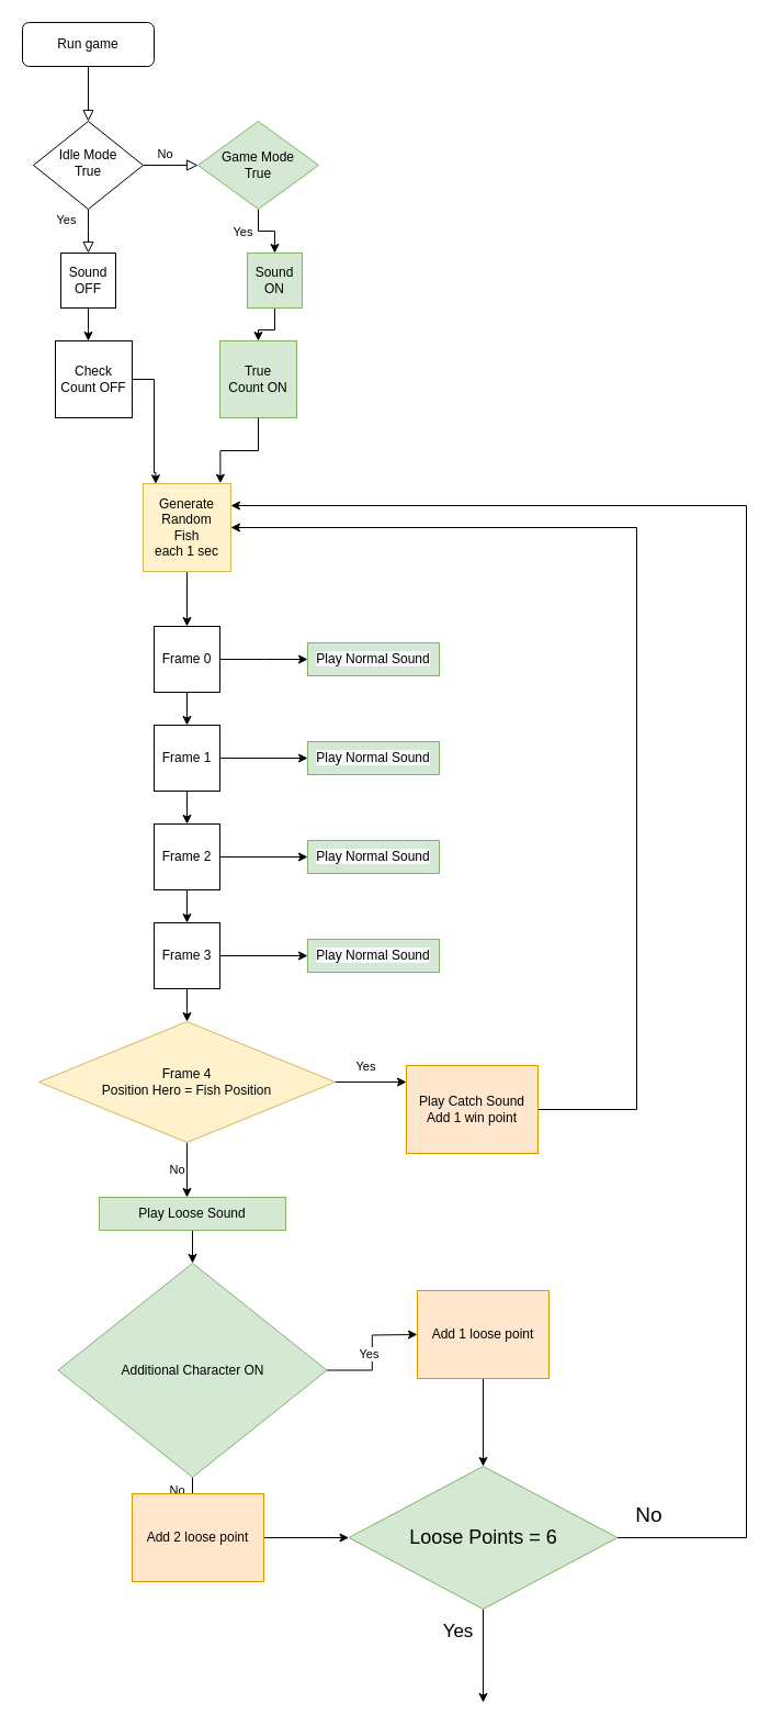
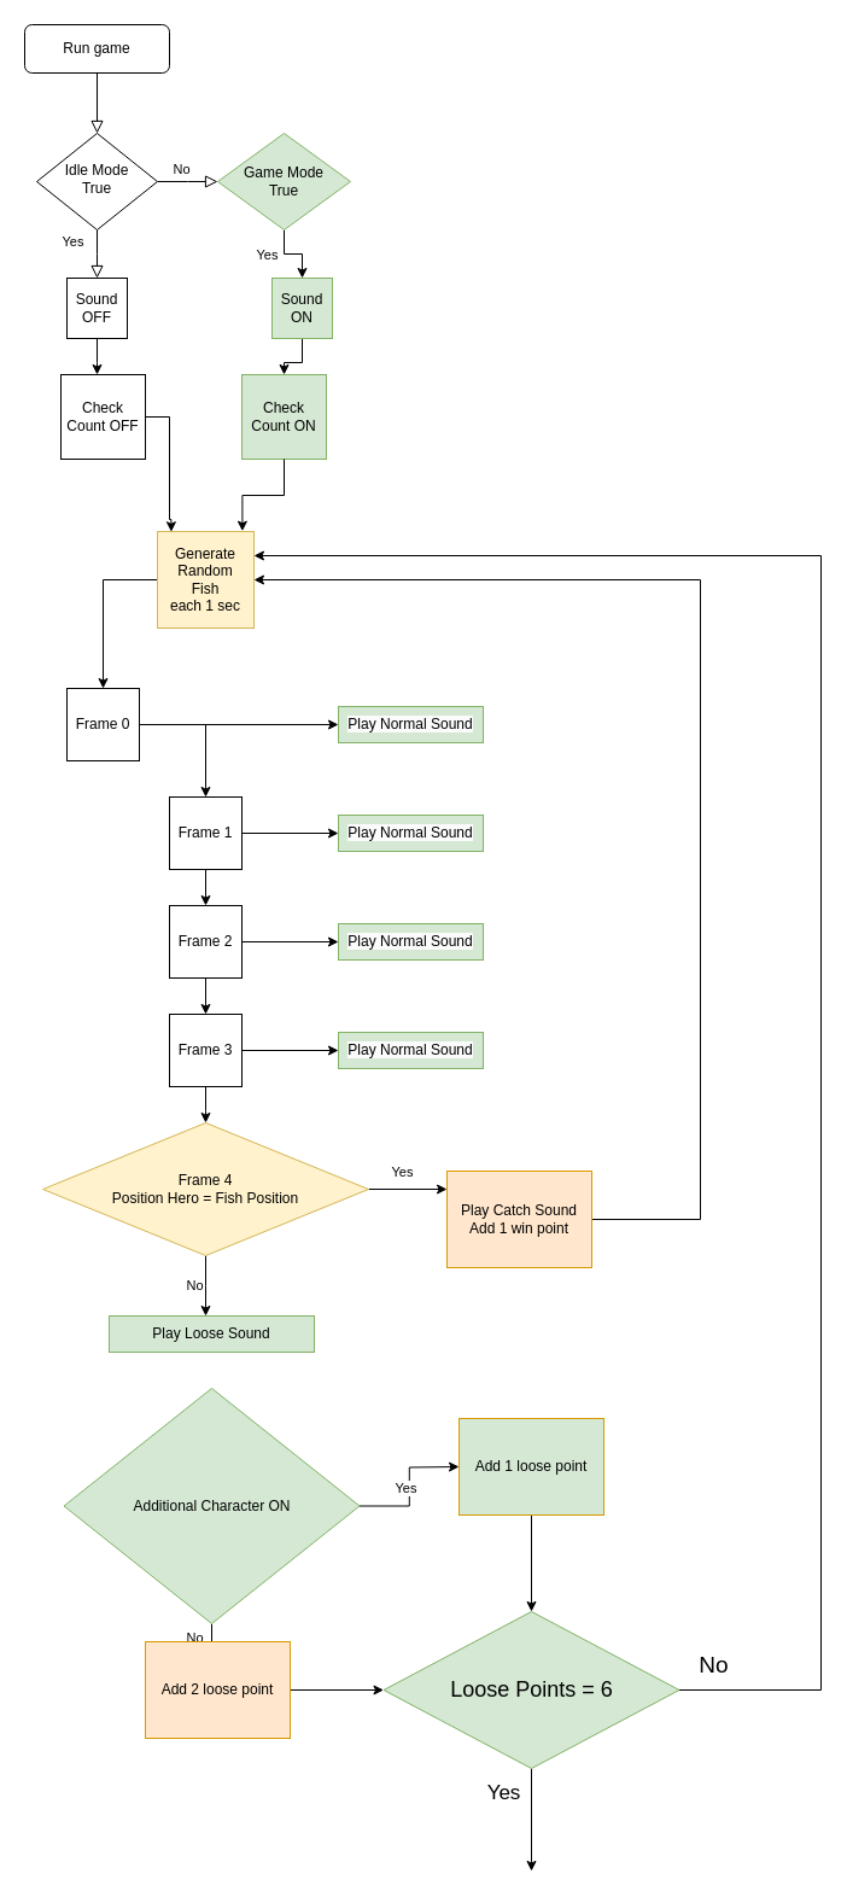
  <mxCell id="0" />
  <mxCell id="1" parent="0" />
  <mxCell id="2" value="" style="rounded=0;html=1;jettySize=auto;orthogonalLoop=1;fontSize=11;endArrow=block;endFill=0;endSize=8;strokeWidth=1;shadow=0;labelBackgroundColor=none;edgeStyle=orthogonalEdgeStyle;" parent="1" source="3" target="6" edge="1"><mxGeometry relative="1" as="geometry" /></mxCell>
  <mxCell id="3" value="Run game" style="rounded=1;whiteSpace=wrap;html=1;fontSize=12;glass=0;strokeWidth=1;shadow=0;" parent="1" vertex="1"><mxGeometry x="20" y="20" width="120" height="40" as="geometry" /></mxCell>
  <mxCell id="4" value="Yes" style="rounded=0;html=1;jettySize=auto;orthogonalLoop=1;fontSize=11;endArrow=block;endFill=0;endSize=8;strokeWidth=1;shadow=0;labelBackgroundColor=none;edgeStyle=orthogonalEdgeStyle;" parent="1" source="6" edge="1"><mxGeometry x="-0.506" y="-20" relative="1" as="geometry"><mxPoint as="offset" /><mxPoint x="80" y="230" as="targetPoint" /></mxGeometry></mxCell>
  <mxCell id="5" value="No" style="edgeStyle=orthogonalEdgeStyle;rounded=0;html=1;jettySize=auto;orthogonalLoop=1;fontSize=11;endArrow=block;endFill=0;endSize=8;strokeWidth=1;shadow=0;labelBackgroundColor=none;" parent="1" source="6" edge="1"><mxGeometry x="-0.207" y="10" relative="1" as="geometry"><mxPoint as="offset" /><mxPoint x="180" y="150" as="targetPoint" /></mxGeometry></mxCell>
  <mxCell id="6" value="Idle Mode&lt;br&gt;True" style="rhombus;whiteSpace=wrap;html=1;shadow=0;fontFamily=Helvetica;fontSize=12;align=center;strokeWidth=1;spacing=6;spacingTop=-4;" parent="1" vertex="1"><mxGeometry x="30" y="110" width="100" height="80" as="geometry" /></mxCell>
  <mxCell id="7" style="edgeStyle=orthogonalEdgeStyle;rounded=0;orthogonalLoop=1;jettySize=auto;html=1;" edge="1" parent="1" source="9" target="15"><mxGeometry relative="1" as="geometry"><mxPoint x="235" y="220" as="targetPoint" /></mxGeometry></mxCell>
  <mxCell id="8" value="Yes" style="edgeLabel;html=1;align=center;verticalAlign=middle;resizable=0;points=[];" vertex="1" connectable="0" parent="7"><mxGeometry x="-0.28" relative="1" as="geometry"><mxPoint x="-15" as="offset" /></mxGeometry></mxCell>
  <mxCell id="9" value="Game Mode&lt;br&gt;True" style="rhombus;whiteSpace=wrap;html=1;fillColor=#d5e8d4;strokeColor=#82b366;" vertex="1" parent="1"><mxGeometry x="180" y="110" width="110" height="80" as="geometry" /></mxCell>
  <mxCell id="10" style="edgeStyle=orthogonalEdgeStyle;rounded=0;orthogonalLoop=1;jettySize=auto;html=1;entryX=0.5;entryY=0;entryDx=0;entryDy=0;" edge="1" parent="1" source="11" target="22"><mxGeometry relative="1" as="geometry" /></mxCell>
  <mxCell id="11" value="Generate&lt;br&gt;Random&lt;br&gt;Fish&lt;br&gt;each 1 sec" style="whiteSpace=wrap;html=1;aspect=fixed;fillColor=#fff2cc;strokeColor=#d6b656;" vertex="1" parent="1"><mxGeometry x="130" y="440" width="80" height="80" as="geometry" /></mxCell>
  <mxCell id="12" style="edgeStyle=orthogonalEdgeStyle;rounded=0;orthogonalLoop=1;jettySize=auto;html=1;" edge="1" parent="1" source="13"><mxGeometry relative="1" as="geometry"><mxPoint x="80" y="310" as="targetPoint" /></mxGeometry></mxCell>
  <mxCell id="13" value="Sound&lt;br&gt;OFF" style="whiteSpace=wrap;html=1;aspect=fixed;" vertex="1" parent="1"><mxGeometry x="55" y="230" width="50" height="50" as="geometry" /></mxCell>
  <mxCell id="14" style="edgeStyle=orthogonalEdgeStyle;rounded=0;orthogonalLoop=1;jettySize=auto;html=1;entryX=0.5;entryY=0;entryDx=0;entryDy=0;" edge="1" parent="1" source="15" target="17"><mxGeometry relative="1" as="geometry" /></mxCell>
  <mxCell id="15" value="Sound&lt;br&gt;ON" style="whiteSpace=wrap;html=1;aspect=fixed;fillColor=#d5e8d4;strokeColor=#82b366;" vertex="1" parent="1"><mxGeometry x="225" y="230" width="50" height="50" as="geometry" /></mxCell>
  <mxCell id="16" value="Check&lt;br&gt;Count OFF" style="whiteSpace=wrap;html=1;aspect=fixed;" vertex="1" parent="1"><mxGeometry x="50" y="310" width="70" height="70" as="geometry" /></mxCell>
- <mxCell id="17" value="True&lt;br&gt;Count ON" style="whiteSpace=wrap;html=1;aspect=fixed;fillColor=#d5e8d4;strokeColor=#82b366;" vertex="1" parent="1"><mxGeometry x="200" y="310" width="70" height="70" as="geometry" /></mxCell>
+ <mxCell id="17" value="Check&lt;br&gt;Count ON" style="whiteSpace=wrap;html=1;aspect=fixed;fillColor=#d5e8d4;strokeColor=#82b366;" vertex="1" parent="1"><mxGeometry x="200" y="310" width="70" height="70" as="geometry" /></mxCell>
  <mxCell id="18" style="edgeStyle=orthogonalEdgeStyle;rounded=0;orthogonalLoop=1;jettySize=auto;html=1;entryX=0.143;entryY=0.003;entryDx=0;entryDy=0;entryPerimeter=0;" edge="1" parent="1" source="16" target="11"><mxGeometry relative="1" as="geometry"><Array as="points"><mxPoint x="140" y="345" /><mxPoint x="140" y="430" /><mxPoint x="141" y="430" /></Array></mxGeometry></mxCell>
  <mxCell id="19" style="edgeStyle=orthogonalEdgeStyle;rounded=0;orthogonalLoop=1;jettySize=auto;html=1;entryX=0.88;entryY=-0.004;entryDx=0;entryDy=0;entryPerimeter=0;" edge="1" parent="1" source="17" target="11"><mxGeometry relative="1" as="geometry" /></mxCell>
  <mxCell id="20" style="edgeStyle=orthogonalEdgeStyle;rounded=0;orthogonalLoop=1;jettySize=auto;html=1;entryX=0.5;entryY=0;entryDx=0;entryDy=0;" edge="1" parent="1" source="22" target="24"><mxGeometry relative="1" as="geometry" /></mxCell>
  <mxCell id="21" style="edgeStyle=orthogonalEdgeStyle;rounded=0;orthogonalLoop=1;jettySize=auto;html=1;" edge="1" parent="1" source="22"><mxGeometry relative="1" as="geometry"><mxPoint x="280" y="600" as="targetPoint" /></mxGeometry></mxCell>
- <mxCell id="22" value="Frame 0" style="whiteSpace=wrap;html=1;aspect=fixed;" vertex="1" parent="1"><mxGeometry x="140" y="570" width="60" height="60" as="geometry" /></mxCell>
+ <mxCell id="22" value="Frame 0" style="whiteSpace=wrap;html=1;aspect=fixed;" vertex="1" parent="1"><mxGeometry x="55" y="570" width="60" height="60" as="geometry" /></mxCell>
  <mxCell id="23" style="edgeStyle=orthogonalEdgeStyle;rounded=0;orthogonalLoop=1;jettySize=auto;html=1;entryX=0.5;entryY=0;entryDx=0;entryDy=0;" edge="1" parent="1" source="24" target="26"><mxGeometry relative="1" as="geometry" /></mxCell>
  <mxCell id="24" value="Frame 1" style="whiteSpace=wrap;html=1;aspect=fixed;" vertex="1" parent="1"><mxGeometry x="140" y="660" width="60" height="60" as="geometry" /></mxCell>
  <mxCell id="25" style="edgeStyle=orthogonalEdgeStyle;rounded=0;orthogonalLoop=1;jettySize=auto;html=1;entryX=0.5;entryY=0;entryDx=0;entryDy=0;" edge="1" parent="1" source="26" target="27"><mxGeometry relative="1" as="geometry" /></mxCell>
  <mxCell id="26" value="Frame 2" style="whiteSpace=wrap;html=1;aspect=fixed;" vertex="1" parent="1"><mxGeometry x="140" y="750" width="60" height="60" as="geometry" /></mxCell>
  <mxCell id="27" value="Frame 3" style="whiteSpace=wrap;html=1;aspect=fixed;" vertex="1" parent="1"><mxGeometry x="140" y="840" width="60" height="60" as="geometry" /></mxCell>
  <mxCell id="28" style="edgeStyle=orthogonalEdgeStyle;rounded=0;orthogonalLoop=1;jettySize=auto;html=1;entryX=0.5;entryY=0;entryDx=0;entryDy=0;" edge="1" parent="1" source="27"><mxGeometry relative="1" as="geometry"><mxPoint x="170" y="930" as="targetPoint" /></mxGeometry></mxCell>
  <mxCell id="29" style="edgeStyle=orthogonalEdgeStyle;rounded=0;orthogonalLoop=1;jettySize=auto;html=1;" edge="1" parent="1" source="33"><mxGeometry relative="1" as="geometry"><mxPoint x="370" y="985" as="targetPoint" /></mxGeometry></mxCell>
  <mxCell id="30" value="Yes" style="edgeLabel;html=1;align=center;verticalAlign=middle;resizable=0;points=[];" vertex="1" connectable="0" parent="29"><mxGeometry x="-0.161" y="-1" relative="1" as="geometry"><mxPoint y="-16" as="offset" /></mxGeometry></mxCell>
  <mxCell id="31" style="edgeStyle=orthogonalEdgeStyle;rounded=0;orthogonalLoop=1;jettySize=auto;html=1;" edge="1" parent="1" source="33"><mxGeometry relative="1" as="geometry"><mxPoint x="170" y="1090" as="targetPoint" /></mxGeometry></mxCell>
  <mxCell id="32" value="No" style="edgeLabel;html=1;align=center;verticalAlign=middle;resizable=0;points=[];" vertex="1" connectable="0" parent="31"><mxGeometry x="-0.056" y="1" relative="1" as="geometry"><mxPoint x="-11" as="offset" /></mxGeometry></mxCell>
  <mxCell id="33" value="Frame 4&lt;br&gt;Position Hero = Fish Position" style="rhombus;whiteSpace=wrap;html=1;fillColor=#fff2cc;strokeColor=#d6b656;" vertex="1" parent="1"><mxGeometry x="35" y="930" width="270" height="110" as="geometry" /></mxCell>
  <mxCell id="34" value="&lt;span style=&quot;color: rgb(0, 0, 0); font-family: Helvetica; font-size: 12px; font-style: normal; font-variant-ligatures: normal; font-variant-caps: normal; font-weight: 400; letter-spacing: normal; orphans: 2; text-align: center; text-indent: 0px; text-transform: none; widows: 2; word-spacing: 0px; -webkit-text-stroke-width: 0px; background-color: rgb(251, 251, 251); text-decoration-thickness: initial; text-decoration-style: initial; text-decoration-color: initial; float: none; display: inline !important;&quot;&gt;Play Normal&amp;nbsp;&lt;/span&gt;&lt;span style=&quot;color: rgb(0, 0, 0); font-family: Helvetica; font-size: 12px; font-style: normal; font-variant-ligatures: normal; font-variant-caps: normal; font-weight: 400; letter-spacing: normal; orphans: 2; text-align: center; text-indent: 0px; text-transform: none; widows: 2; word-spacing: 0px; -webkit-text-stroke-width: 0px; background-color: rgb(251, 251, 251); text-decoration-thickness: initial; text-decoration-style: initial; text-decoration-color: initial; float: none; display: inline !important;&quot;&gt;Sound&lt;/span&gt;" style="rounded=0;whiteSpace=wrap;html=1;fillColor=#d5e8d4;strokeColor=#82b366;" vertex="1" parent="1"><mxGeometry x="280" y="585" width="120" height="30" as="geometry" /></mxCell>
  <mxCell id="35" style="edgeStyle=orthogonalEdgeStyle;rounded=0;orthogonalLoop=1;jettySize=auto;html=1;" edge="1" parent="1"><mxGeometry relative="1" as="geometry"><mxPoint x="280" y="690" as="targetPoint" /><mxPoint x="200" y="690" as="sourcePoint" /></mxGeometry></mxCell>
  <mxCell id="36" value="&lt;span style=&quot;color: rgb(0, 0, 0); font-family: Helvetica; font-size: 12px; font-style: normal; font-variant-ligatures: normal; font-variant-caps: normal; font-weight: 400; letter-spacing: normal; orphans: 2; text-align: center; text-indent: 0px; text-transform: none; widows: 2; word-spacing: 0px; -webkit-text-stroke-width: 0px; background-color: rgb(251, 251, 251); text-decoration-thickness: initial; text-decoration-style: initial; text-decoration-color: initial; float: none; display: inline !important;&quot;&gt;Play Normal&amp;nbsp;&lt;/span&gt;&lt;span style=&quot;color: rgb(0, 0, 0); font-family: Helvetica; font-size: 12px; font-style: normal; font-variant-ligatures: normal; font-variant-caps: normal; font-weight: 400; letter-spacing: normal; orphans: 2; text-align: center; text-indent: 0px; text-transform: none; widows: 2; word-spacing: 0px; -webkit-text-stroke-width: 0px; background-color: rgb(251, 251, 251); text-decoration-thickness: initial; text-decoration-style: initial; text-decoration-color: initial; float: none; display: inline !important;&quot;&gt;Sound&lt;/span&gt;" style="rounded=0;whiteSpace=wrap;html=1;fillColor=#D5E8D4;strokeColor=#82b366;" vertex="1" parent="1"><mxGeometry x="280" y="675" width="120" height="30" as="geometry" /></mxCell>
  <mxCell id="37" style="edgeStyle=orthogonalEdgeStyle;rounded=0;orthogonalLoop=1;jettySize=auto;html=1;" edge="1" parent="1"><mxGeometry relative="1" as="geometry"><mxPoint x="280" y="780" as="targetPoint" /><mxPoint x="200" y="780" as="sourcePoint" /></mxGeometry></mxCell>
  <mxCell id="38" value="&lt;span style=&quot;color: rgb(0, 0, 0); font-family: Helvetica; font-size: 12px; font-style: normal; font-variant-ligatures: normal; font-variant-caps: normal; font-weight: 400; letter-spacing: normal; orphans: 2; text-align: center; text-indent: 0px; text-transform: none; widows: 2; word-spacing: 0px; -webkit-text-stroke-width: 0px; background-color: rgb(251, 251, 251); text-decoration-thickness: initial; text-decoration-style: initial; text-decoration-color: initial; float: none; display: inline !important;&quot;&gt;Play Normal&amp;nbsp;&lt;/span&gt;&lt;span style=&quot;color: rgb(0, 0, 0); font-family: Helvetica; font-size: 12px; font-style: normal; font-variant-ligatures: normal; font-variant-caps: normal; font-weight: 400; letter-spacing: normal; orphans: 2; text-align: center; text-indent: 0px; text-transform: none; widows: 2; word-spacing: 0px; -webkit-text-stroke-width: 0px; background-color: rgb(251, 251, 251); text-decoration-thickness: initial; text-decoration-style: initial; text-decoration-color: initial; float: none; display: inline !important;&quot;&gt;Sound&lt;/span&gt;" style="rounded=0;whiteSpace=wrap;html=1;fillColor=#d5e8d4;strokeColor=#82b366;" vertex="1" parent="1"><mxGeometry x="280" y="765" width="120" height="30" as="geometry" /></mxCell>
  <mxCell id="39" style="edgeStyle=orthogonalEdgeStyle;rounded=0;orthogonalLoop=1;jettySize=auto;html=1;" edge="1" parent="1"><mxGeometry relative="1" as="geometry"><mxPoint x="280" y="870" as="targetPoint" /><mxPoint x="200" y="870" as="sourcePoint" /></mxGeometry></mxCell>
  <mxCell id="40" value="&lt;span style=&quot;color: rgb(0, 0, 0); font-family: Helvetica; font-size: 12px; font-style: normal; font-variant-ligatures: normal; font-variant-caps: normal; font-weight: 400; letter-spacing: normal; orphans: 2; text-align: center; text-indent: 0px; text-transform: none; widows: 2; word-spacing: 0px; -webkit-text-stroke-width: 0px; background-color: rgb(251, 251, 251); text-decoration-thickness: initial; text-decoration-style: initial; text-decoration-color: initial; float: none; display: inline !important;&quot;&gt;Play Normal&amp;nbsp;&lt;/span&gt;&lt;span style=&quot;color: rgb(0, 0, 0); font-family: Helvetica; font-size: 12px; font-style: normal; font-variant-ligatures: normal; font-variant-caps: normal; font-weight: 400; letter-spacing: normal; orphans: 2; text-align: center; text-indent: 0px; text-transform: none; widows: 2; word-spacing: 0px; -webkit-text-stroke-width: 0px; background-color: rgb(251, 251, 251); text-decoration-thickness: initial; text-decoration-style: initial; text-decoration-color: initial; float: none; display: inline !important;&quot;&gt;Sound&lt;/span&gt;" style="rounded=0;whiteSpace=wrap;html=1;fillColor=#d5e8d4;strokeColor=#82b366;" vertex="1" parent="1"><mxGeometry x="280" y="855" width="120" height="30" as="geometry" /></mxCell>
  <mxCell id="41" style="edgeStyle=orthogonalEdgeStyle;rounded=0;orthogonalLoop=1;jettySize=auto;html=1;entryX=1;entryY=0.5;entryDx=0;entryDy=0;" edge="1" parent="1" source="42" target="11"><mxGeometry relative="1" as="geometry"><Array as="points"><mxPoint x="580" y="1010" /><mxPoint x="580" y="480" /></Array></mxGeometry></mxCell>
  <mxCell id="42" value="Play Catch Sound&lt;br&gt;Add 1 win point" style="rounded=0;whiteSpace=wrap;html=1;fillColor=#ffe6cc;strokeColor=#d79b00;" vertex="1" parent="1"><mxGeometry x="370" y="970" width="120" height="80" as="geometry" /></mxCell>
- <mxCell id="43" style="edgeStyle=orthogonalEdgeStyle;rounded=0;orthogonalLoop=1;jettySize=auto;html=1;entryX=0.5;entryY=0;entryDx=0;entryDy=0;" edge="1" parent="1" source="44" target="49"><mxGeometry relative="1" as="geometry" /></mxCell>
  <mxCell id="44" value="Play Loose Sound" style="rounded=0;whiteSpace=wrap;html=1;fillColor=#d5e8d4;strokeColor=#82b366;" vertex="1" parent="1"><mxGeometry x="90" y="1090" width="170" height="30" as="geometry" /></mxCell>
  <mxCell id="45" style="edgeStyle=orthogonalEdgeStyle;rounded=0;orthogonalLoop=1;jettySize=auto;html=1;" edge="1" parent="1" source="49"><mxGeometry relative="1" as="geometry"><mxPoint x="175" y="1360" as="targetPoint" /></mxGeometry></mxCell>
  <mxCell id="46" value="No" style="edgeLabel;html=1;align=center;verticalAlign=middle;resizable=0;points=[];" vertex="1" connectable="0" parent="45"><mxGeometry x="-0.11" y="-2" relative="1" as="geometry"><mxPoint x="-13" as="offset" /></mxGeometry></mxCell>
  <mxCell id="47" style="edgeStyle=orthogonalEdgeStyle;rounded=0;orthogonalLoop=1;jettySize=auto;html=1;" edge="1" parent="1" source="49"><mxGeometry relative="1" as="geometry"><mxPoint x="380" y="1215" as="targetPoint" /></mxGeometry></mxCell>
  <mxCell id="48" value="Yes" style="edgeLabel;html=1;align=center;verticalAlign=middle;resizable=0;points=[];" vertex="1" connectable="0" parent="47"><mxGeometry x="-0.343" relative="1" as="geometry"><mxPoint y="-15" as="offset" /></mxGeometry></mxCell>
  <mxCell id="49" value="Additional Character ON" style="rhombus;whiteSpace=wrap;html=1;fillColor=#d5e8d4;strokeColor=#82b366;" vertex="1" parent="1"><mxGeometry x="52.5" y="1150" width="245" height="195" as="geometry" /></mxCell>
  <mxCell id="50" style="edgeStyle=orthogonalEdgeStyle;rounded=0;orthogonalLoop=1;jettySize=auto;html=1;entryX=0.5;entryY=0;entryDx=0;entryDy=0;" edge="1" parent="1" source="51" target="58"><mxGeometry relative="1" as="geometry" /></mxCell>
- <mxCell id="51" value="Add 1 loose point" style="rounded=0;whiteSpace=wrap;html=1;fillColor=#ffe6cc;strokeColor=#d79b00;" vertex="1" parent="1"><mxGeometry x="380" y="1175" width="120" height="80" as="geometry" /></mxCell>
+ <mxCell id="51" value="Add 1 loose point" style="rounded=0;whiteSpace=wrap;html=1;fillColor=#d5e8d4;strokeColor=#d79b00;" vertex="1" parent="1"><mxGeometry x="380" y="1175" width="120" height="80" as="geometry" /></mxCell>
  <mxCell id="52" style="edgeStyle=orthogonalEdgeStyle;rounded=0;orthogonalLoop=1;jettySize=auto;html=1;entryX=0;entryY=0.5;entryDx=0;entryDy=0;" edge="1" parent="1" source="53" target="58"><mxGeometry relative="1" as="geometry" /></mxCell>
  <mxCell id="53" value="Add 2 loose point" style="rounded=0;whiteSpace=wrap;html=1;fillColor=#ffe6cc;strokeColor=#d79b00;" vertex="1" parent="1"><mxGeometry x="120" y="1360" width="120" height="80" as="geometry" /></mxCell>
  <mxCell id="54" style="edgeStyle=orthogonalEdgeStyle;rounded=0;orthogonalLoop=1;jettySize=auto;html=1;entryX=1;entryY=0.25;entryDx=0;entryDy=0;" edge="1" parent="1" source="58" target="11"><mxGeometry relative="1" as="geometry"><mxPoint x="630" y="1400" as="targetPoint" /><Array as="points"><mxPoint x="680" y="1400" /><mxPoint x="680" y="460" /></Array></mxGeometry></mxCell>
  <mxCell id="55" value="No" style="edgeLabel;html=1;align=center;verticalAlign=middle;resizable=0;points=[];fontSize=19;" vertex="1" connectable="0" parent="54"><mxGeometry x="0.008" y="-2" relative="1" as="geometry"><mxPoint x="-92" y="632" as="offset" /></mxGeometry></mxCell>
  <mxCell id="56" style="edgeStyle=orthogonalEdgeStyle;rounded=0;orthogonalLoop=1;jettySize=auto;html=1;" edge="1" parent="1" source="58"><mxGeometry relative="1" as="geometry"><mxPoint x="440" y="1550" as="targetPoint" /></mxGeometry></mxCell>
  <mxCell id="57" value="&lt;font style=&quot;font-size: 17px;&quot;&gt;Yes&lt;/font&gt;" style="edgeLabel;html=1;align=center;verticalAlign=middle;resizable=0;points=[];" vertex="1" connectable="0" parent="56"><mxGeometry x="-0.006" y="-4" relative="1" as="geometry"><mxPoint x="-20" y="-22" as="offset" /></mxGeometry></mxCell>
  <mxCell id="58" value="Loose Points = 6" style="rhombus;whiteSpace=wrap;html=1;fillColor=#d5e8d4;strokeColor=#82b366;fontSize=18;" vertex="1" parent="1"><mxGeometry x="317.5" y="1335" width="245" height="130" as="geometry" /></mxCell>
